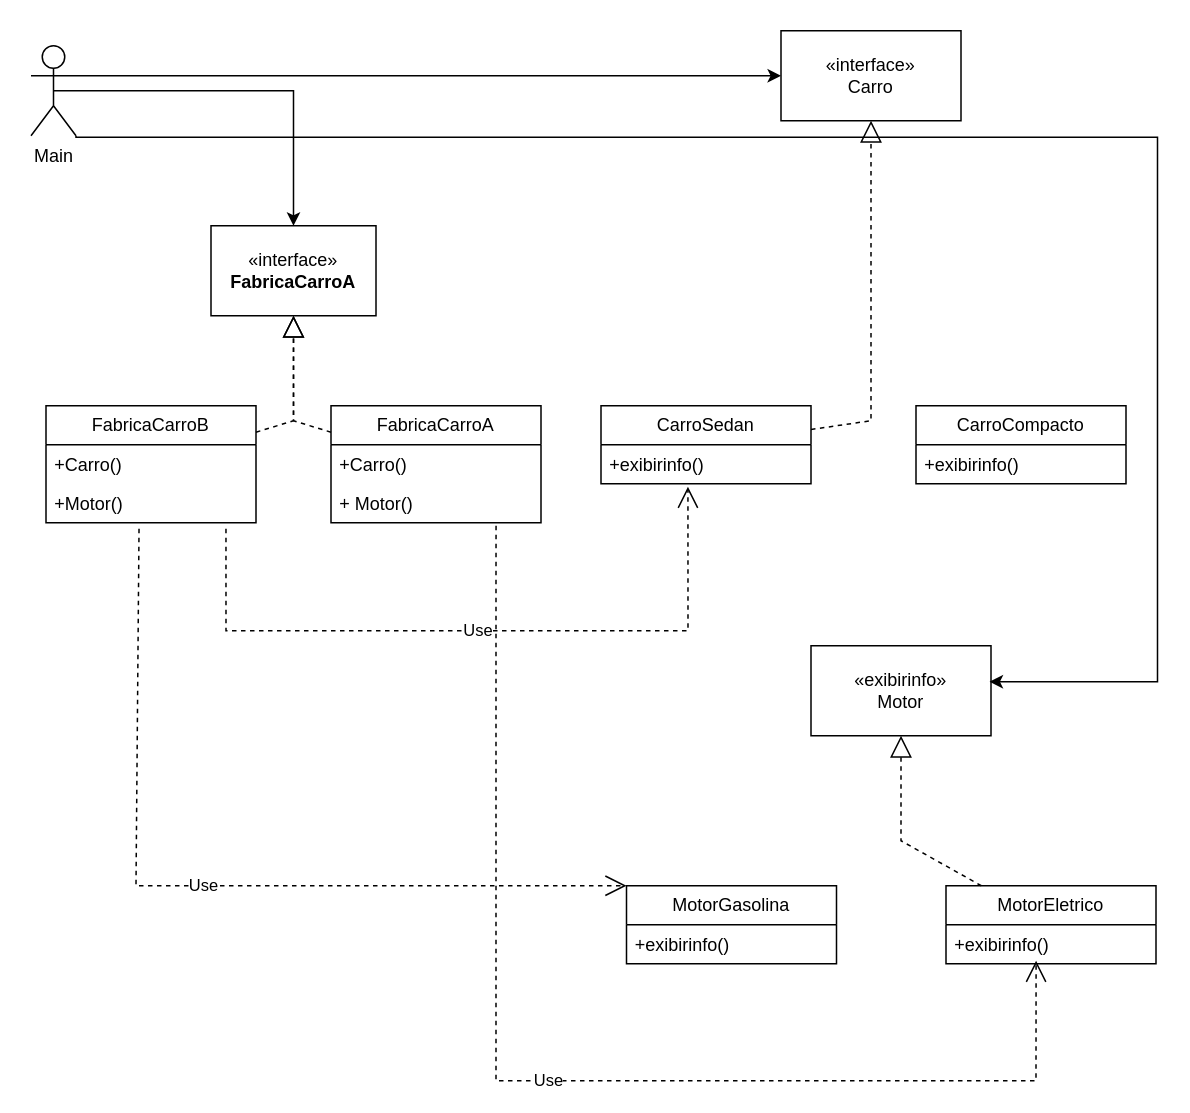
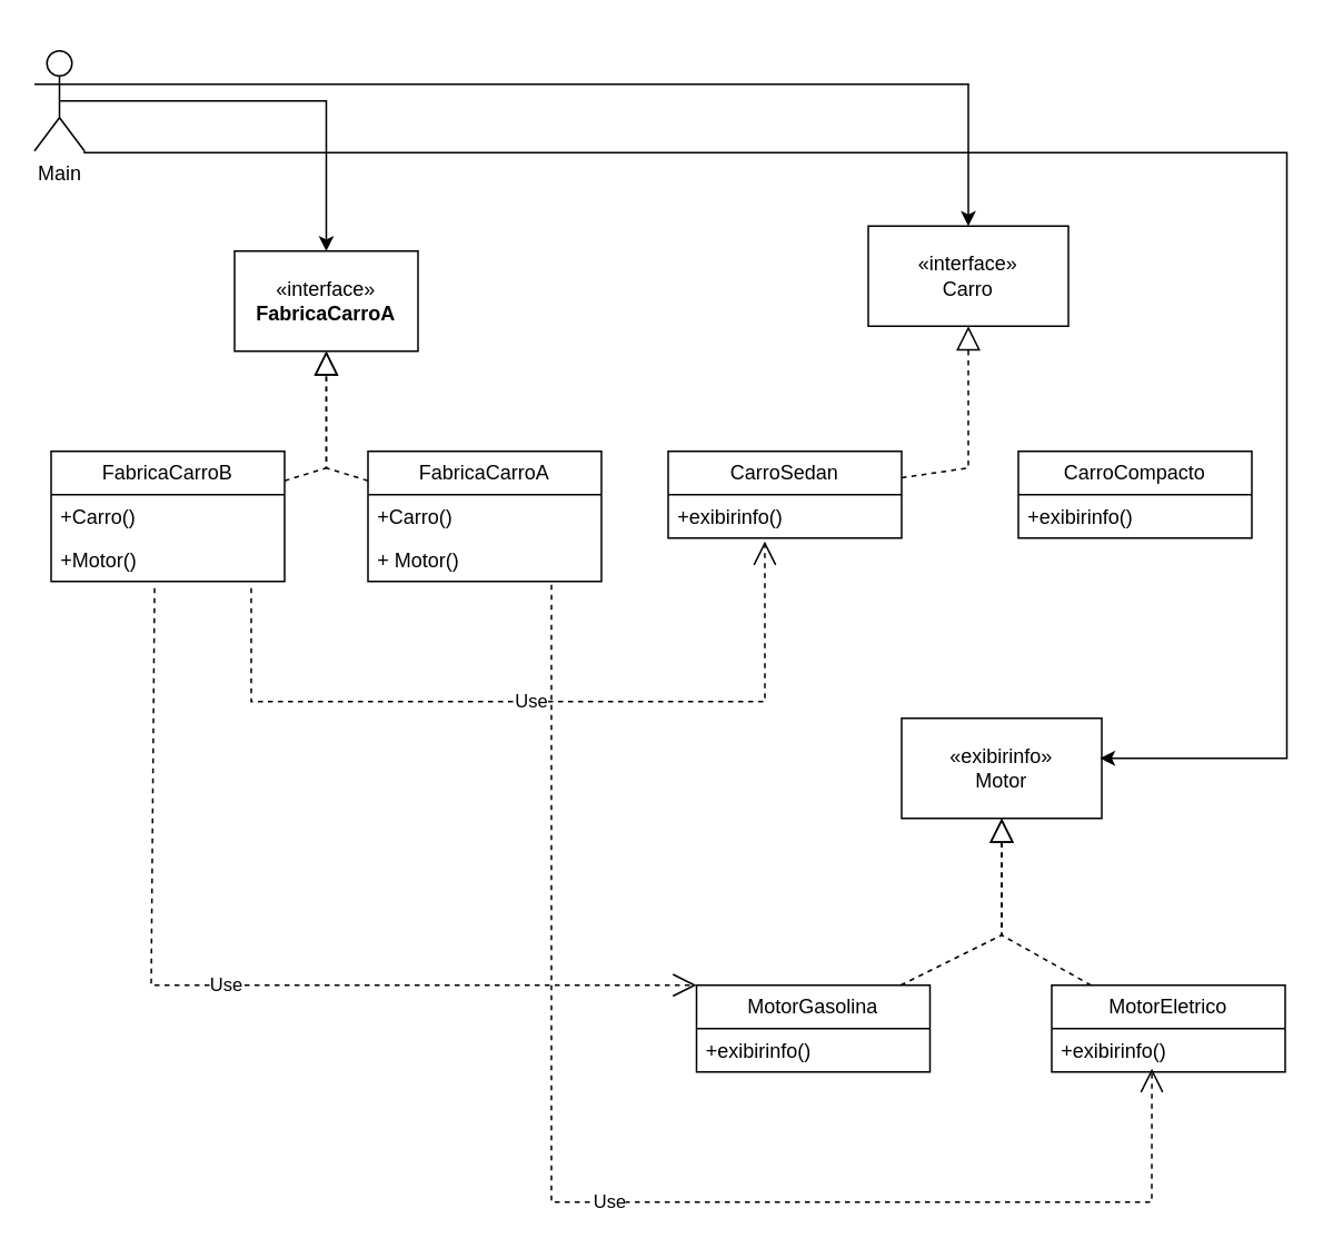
  <mxCell id="0" />
  <mxCell id="1" parent="0" />
  <mxCell id="2" value="«interface»&lt;br&gt;&lt;b&gt;FabricaCarroA&lt;/b&gt;" style="html=1;whiteSpace=wrap;" parent="1" vertex="1"><mxGeometry x="140" y="150" width="110" height="60" as="geometry" /></mxCell>
  <mxCell id="3" style="edgeStyle=none;rounded=0;orthogonalLoop=1;jettySize=auto;html=1;dashed=1;strokeColor=default;align=center;verticalAlign=middle;fontFamily=Helvetica;fontSize=11;fontColor=default;labelBackgroundColor=default;endArrow=block;endFill=0;endSize=12;" edge="1" parent="1" source="4" target="2"><mxGeometry relative="1" as="geometry"><mxPoint x="230" y="250" as="targetPoint" /><Array as="points"><mxPoint x="195" y="280" /></Array></mxGeometry></mxCell>
  <mxCell id="4" value="FabricaCarroB" style="swimlane;fontStyle=0;childLayout=stackLayout;horizontal=1;startSize=26;fillColor=none;horizontalStack=0;resizeParent=1;resizeParentMax=0;resizeLast=0;collapsible=1;marginBottom=0;whiteSpace=wrap;html=1;" parent="1" vertex="1"><mxGeometry x="30" y="270" width="140" height="78" as="geometry"><mxRectangle x="-740" y="260" width="120" height="30" as="alternateBounds" /></mxGeometry></mxCell>
  <mxCell id="5" value="+Carro()" style="text;strokeColor=none;fillColor=none;align=left;verticalAlign=top;spacingLeft=4;spacingRight=4;overflow=hidden;rotatable=0;points=[[0,0.5],[1,0.5]];portConstraint=eastwest;whiteSpace=wrap;html=1;" parent="4" vertex="1"><mxGeometry y="26" width="140" height="26" as="geometry" /></mxCell>
  <mxCell id="6" value="+Motor()" style="text;strokeColor=none;fillColor=none;align=left;verticalAlign=top;spacingLeft=4;spacingRight=4;overflow=hidden;rotatable=0;points=[[0,0.5],[1,0.5]];portConstraint=eastwest;whiteSpace=wrap;html=1;" parent="4" vertex="1"><mxGeometry y="52" width="140" height="26" as="geometry" /></mxCell>
  <mxCell id="7" style="edgeStyle=none;rounded=0;orthogonalLoop=1;jettySize=auto;html=1;dashed=1;strokeColor=default;align=center;verticalAlign=middle;fontFamily=Helvetica;fontSize=11;fontColor=default;labelBackgroundColor=default;endArrow=block;endFill=0;endSize=12;" edge="1" parent="1" source="8" target="12"><mxGeometry relative="1" as="geometry"><mxPoint x="580" y="90" as="targetPoint" /><Array as="points"><mxPoint x="580" y="280" /></Array></mxGeometry></mxCell>
  <mxCell id="8" value="CarroSedan" style="swimlane;fontStyle=0;childLayout=stackLayout;horizontal=1;startSize=26;fillColor=none;horizontalStack=0;resizeParent=1;resizeParentMax=0;resizeLast=0;collapsible=1;marginBottom=0;whiteSpace=wrap;html=1;" parent="1" vertex="1"><mxGeometry x="400" y="270" width="140" height="52" as="geometry"><mxRectangle x="-740" y="260" width="120" height="30" as="alternateBounds" /></mxGeometry></mxCell>
  <mxCell id="9" value="+exibirinfo()" style="text;strokeColor=none;fillColor=none;align=left;verticalAlign=top;spacingLeft=4;spacingRight=4;overflow=hidden;rotatable=0;points=[[0,0.5],[1,0.5]];portConstraint=eastwest;whiteSpace=wrap;html=1;" parent="8" vertex="1"><mxGeometry y="26" width="140" height="26" as="geometry" /></mxCell>
  <mxCell id="10" value="CarroCompacto" style="swimlane;fontStyle=0;childLayout=stackLayout;horizontal=1;startSize=26;fillColor=none;horizontalStack=0;resizeParent=1;resizeParentMax=0;resizeLast=0;collapsible=1;marginBottom=0;whiteSpace=wrap;html=1;" parent="1" vertex="1"><mxGeometry x="610" y="270" width="140" height="52" as="geometry"><mxRectangle x="-740" y="260" width="120" height="30" as="alternateBounds" /></mxGeometry></mxCell>
  <mxCell id="11" value="+exibirinfo()" style="text;strokeColor=none;fillColor=none;align=left;verticalAlign=top;spacingLeft=4;spacingRight=4;overflow=hidden;rotatable=0;points=[[0,0.5],[1,0.5]];portConstraint=eastwest;whiteSpace=wrap;html=1;" parent="10" vertex="1"><mxGeometry y="26" width="140" height="26" as="geometry" /></mxCell>
- <mxCell id="12" value="«interface»&lt;br&gt;&lt;span style=&quot;text-align: left;&quot;&gt;Carro&lt;/span&gt;" style="html=1;whiteSpace=wrap;" parent="1" vertex="1"><mxGeometry x="520" y="20" width="120" height="60" as="geometry" /></mxCell>
+ <mxCell id="12" value="«interface»&lt;br&gt;&lt;span style=&quot;text-align: left;&quot;&gt;Carro&lt;/span&gt;" style="html=1;whiteSpace=wrap;" parent="1" vertex="1"><mxGeometry x="520" y="135" width="120" height="60" as="geometry" /></mxCell>
  <mxCell id="13" value="«exibirinfo»&lt;br&gt;&lt;span style=&quot;text-align: left;&quot;&gt;Motor&lt;/span&gt;" style="html=1;whiteSpace=wrap;" parent="1" vertex="1"><mxGeometry x="540" y="430" width="120" height="60" as="geometry" /></mxCell>
  <mxCell id="14" style="edgeStyle=orthogonalEdgeStyle;rounded=0;orthogonalLoop=1;jettySize=auto;html=1;exitX=0.5;exitY=0.5;exitDx=0;exitDy=0;exitPerimeter=0;" edge="1" parent="1" source="16" target="2"><mxGeometry relative="1" as="geometry" /></mxCell>
  <mxCell id="15" style="edgeStyle=orthogonalEdgeStyle;rounded=0;orthogonalLoop=1;jettySize=auto;html=1;exitX=1;exitY=0.333;exitDx=0;exitDy=0;exitPerimeter=0;" edge="1" parent="1" source="16" target="12"><mxGeometry relative="1" as="geometry" /></mxCell>
  <mxCell id="16" value="Main" style="shape=umlActor;verticalLabelPosition=bottom;verticalAlign=top;html=1;" parent="1" vertex="1"><mxGeometry x="20" y="30" width="30" height="60" as="geometry" /></mxCell>
  <mxCell id="17" value="FabricaCarroA" style="swimlane;fontStyle=0;childLayout=stackLayout;horizontal=1;startSize=26;fillColor=none;horizontalStack=0;resizeParent=1;resizeParentMax=0;resizeLast=0;collapsible=1;marginBottom=0;whiteSpace=wrap;html=1;" vertex="1" parent="1"><mxGeometry x="220" y="270" width="140" height="78" as="geometry"><mxRectangle x="-740" y="260" width="120" height="30" as="alternateBounds" /></mxGeometry></mxCell>
  <mxCell id="18" value="+Carro()" style="text;strokeColor=none;fillColor=none;align=left;verticalAlign=top;spacingLeft=4;spacingRight=4;overflow=hidden;rotatable=0;points=[[0,0.5],[1,0.5]];portConstraint=eastwest;whiteSpace=wrap;html=1;" vertex="1" parent="17"><mxGeometry y="26" width="140" height="26" as="geometry" /></mxCell>
  <mxCell id="19" value="+ Motor()" style="text;strokeColor=none;fillColor=none;align=left;verticalAlign=top;spacingLeft=4;spacingRight=4;overflow=hidden;rotatable=0;points=[[0,0.5],[1,0.5]];portConstraint=eastwest;whiteSpace=wrap;html=1;" vertex="1" parent="17"><mxGeometry y="52" width="140" height="26" as="geometry" /></mxCell>
  <mxCell id="20" style="edgeStyle=none;rounded=0;orthogonalLoop=1;jettySize=auto;html=1;dashed=1;strokeColor=default;align=center;verticalAlign=middle;fontFamily=Helvetica;fontSize=11;fontColor=default;labelBackgroundColor=default;endArrow=block;endFill=0;endSize=12;" edge="1" parent="1" source="17" target="2"><mxGeometry relative="1" as="geometry"><Array as="points"><mxPoint x="195" y="280" /></Array></mxGeometry></mxCell>
  <mxCell id="21" style="edgeStyle=orthogonalEdgeStyle;rounded=0;orthogonalLoop=1;jettySize=auto;html=1;exitX=1;exitY=0.333;exitDx=0;exitDy=0;exitPerimeter=0;entryX=0.992;entryY=0.4;entryDx=0;entryDy=0;entryPerimeter=0;" edge="1" parent="1" target="13"><mxGeometry relative="1" as="geometry"><mxPoint x="50" y="90" as="sourcePoint" /><mxPoint x="600" y="390" as="targetPoint" /><Array as="points"><mxPoint x="50" y="91" /><mxPoint x="771" y="91" /><mxPoint x="771" y="454" /></Array></mxGeometry></mxCell>
+ <mxCell id="22" style="edgeStyle=none;rounded=0;orthogonalLoop=1;jettySize=auto;html=1;entryX=0.5;entryY=1;entryDx=0;entryDy=0;dashed=1;strokeColor=default;align=center;verticalAlign=middle;fontFamily=Helvetica;fontSize=11;fontColor=default;labelBackgroundColor=default;endArrow=block;endFill=0;endSize=12;" edge="1" parent="1" source="23" target="13"><mxGeometry relative="1" as="geometry"><Array as="points"><mxPoint x="600" y="560" /></Array></mxGeometry></mxCell>
  <mxCell id="23" value="MotorGasolina" style="swimlane;fontStyle=0;childLayout=stackLayout;horizontal=1;startSize=26;fillColor=none;horizontalStack=0;resizeParent=1;resizeParentMax=0;resizeLast=0;collapsible=1;marginBottom=0;whiteSpace=wrap;html=1;" vertex="1" parent="1"><mxGeometry x="417" y="590" width="140" height="52" as="geometry"><mxRectangle x="-740" y="260" width="120" height="30" as="alternateBounds" /></mxGeometry></mxCell>
  <mxCell id="24" value="+exibirinfo()" style="text;strokeColor=none;fillColor=none;align=left;verticalAlign=top;spacingLeft=4;spacingRight=4;overflow=hidden;rotatable=0;points=[[0,0.5],[1,0.5]];portConstraint=eastwest;whiteSpace=wrap;html=1;" vertex="1" parent="23"><mxGeometry y="26" width="140" height="26" as="geometry" /></mxCell>
  <mxCell id="25" style="edgeStyle=none;rounded=0;orthogonalLoop=1;jettySize=auto;html=1;dashed=1;strokeColor=default;align=center;verticalAlign=middle;fontFamily=Helvetica;fontSize=11;fontColor=default;labelBackgroundColor=default;endArrow=block;endFill=0;endSize=12;" edge="1" parent="1" source="26"><mxGeometry relative="1" as="geometry"><mxPoint x="600" y="490" as="targetPoint" /><Array as="points"><mxPoint x="600" y="560" /></Array></mxGeometry></mxCell>
  <mxCell id="26" value="MotorEletrico" style="swimlane;fontStyle=0;childLayout=stackLayout;horizontal=1;startSize=26;fillColor=none;horizontalStack=0;resizeParent=1;resizeParentMax=0;resizeLast=0;collapsible=1;marginBottom=0;whiteSpace=wrap;html=1;" vertex="1" parent="1"><mxGeometry x="630" y="590" width="140" height="52" as="geometry"><mxRectangle x="-740" y="260" width="120" height="30" as="alternateBounds" /></mxGeometry></mxCell>
  <mxCell id="27" value="+exibirinfo()" style="text;strokeColor=none;fillColor=none;align=left;verticalAlign=top;spacingLeft=4;spacingRight=4;overflow=hidden;rotatable=0;points=[[0,0.5],[1,0.5]];portConstraint=eastwest;whiteSpace=wrap;html=1;" vertex="1" parent="26"><mxGeometry y="26" width="140" height="26" as="geometry" /></mxCell>
  <mxCell id="28" value="Use" style="endArrow=open;endSize=12;dashed=1;html=1;rounded=0;strokeColor=default;align=center;verticalAlign=middle;fontFamily=Helvetica;fontSize=11;fontColor=default;labelBackgroundColor=default;exitX=0.786;exitY=1.077;exitDx=0;exitDy=0;exitPerimeter=0;entryX=0.429;entryY=0.923;entryDx=0;entryDy=0;entryPerimeter=0;" edge="1" parent="1" source="19" target="27"><mxGeometry width="160" relative="1" as="geometry"><mxPoint x="290" y="390" as="sourcePoint" /><mxPoint x="730" y="720" as="targetPoint" /><Array as="points"><mxPoint x="330" y="390" /><mxPoint x="330" y="720" /><mxPoint x="690" y="720" /></Array></mxGeometry></mxCell>
  <mxCell id="29" value="Use" style="endArrow=open;endSize=12;dashed=1;html=1;rounded=0;strokeColor=default;align=center;verticalAlign=middle;fontFamily=Helvetica;fontSize=11;fontColor=default;labelBackgroundColor=default;exitX=0.443;exitY=1.154;exitDx=0;exitDy=0;exitPerimeter=0;entryX=0;entryY=0;entryDx=0;entryDy=0;" edge="1" parent="1" source="6" target="23"><mxGeometry width="160" relative="1" as="geometry"><mxPoint x="100" y="400" as="sourcePoint" /><mxPoint x="90" y="630" as="targetPoint" /><Array as="points"><mxPoint x="90" y="590" /></Array></mxGeometry></mxCell>
  <mxCell id="30" value="Use" style="endArrow=open;endSize=12;dashed=1;html=1;rounded=0;strokeColor=default;align=center;verticalAlign=middle;fontFamily=Helvetica;fontSize=11;fontColor=default;labelBackgroundColor=default;exitX=0.857;exitY=1.154;exitDx=0;exitDy=0;exitPerimeter=0;entryX=0.414;entryY=1.077;entryDx=0;entryDy=0;entryPerimeter=0;" edge="1" parent="1" source="6" target="9"><mxGeometry width="160" relative="1" as="geometry"><mxPoint x="120" y="420" as="sourcePoint" /><mxPoint x="480" y="420" as="targetPoint" /><Array as="points"><mxPoint x="150" y="420" /><mxPoint x="458" y="420" /></Array></mxGeometry></mxCell>
